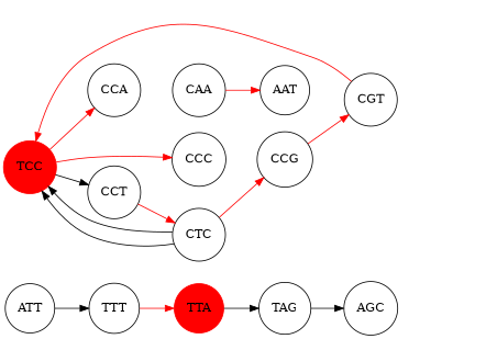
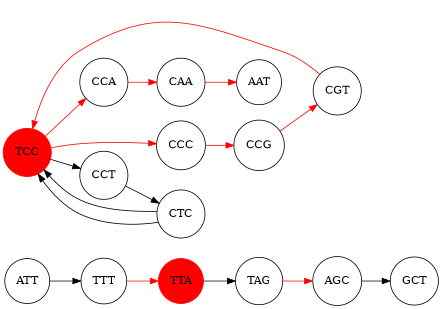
  digraph {
    constraint=false
    rankdir=LR
    node [shape=circle]
    edge [color=red]
    ATT
    TTT
    AGC
+   GCT
    TTA [color=red style=filled]
    CAA
    AAT
    CCA
    CCC
    CCG
    CGT
    TCC [color=red style=filled]
    CCT
    CTC
    TAG
    ATT -> TTT [color=black]
    TTT -> TTA
+   AGC -> GCT [color=""]
    TTA -> TAG [color=""]
    CAA -> AAT
-   CTC -> CCG
+   CCA -> CAA
+   CCC -> CCG
    CCG -> CGT
    CGT -> TCC
    TCC -> CCA
    TCC -> CCC
    TCC -> CCT [color=""]
-   CCT -> CTC
+   CCT -> CTC [color=""]
    CTC -> TCC [color=""]
    CTC -> TCC [color=""]
-   TAG -> AGC [color=""]
+   TAG -> AGC
  }
